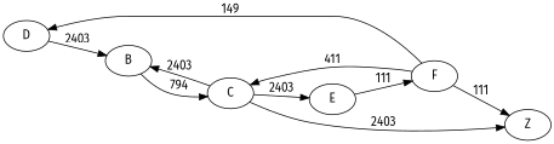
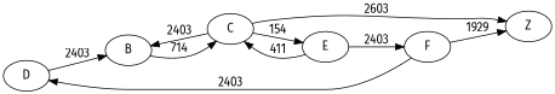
  digraph {
    fontname="Fira Sans"
    rankdir=LR
    node [fontname="Fira Sans"]
    edge [fontname="Fira Sans"]
    D
    B
    C
    E
    Z
    F
    D -> B [label=2403]
-   B -> C [label=794]
+   B -> C [label=714]
    C -> B [label=2403]
-   C -> E [label=2403]
-   C -> Z [label=2403]
-   F -> C [label=411]
-   E -> F [label=111]
-   F -> D [label=149]
-   F -> Z [label=111]
+   C -> E [label=154]
+   C -> Z [label=2603]
+   E -> C [label=411]
+   E -> F [label=2403]
+   F -> D [label=2403]
+   F -> Z [label=1929]
  }
